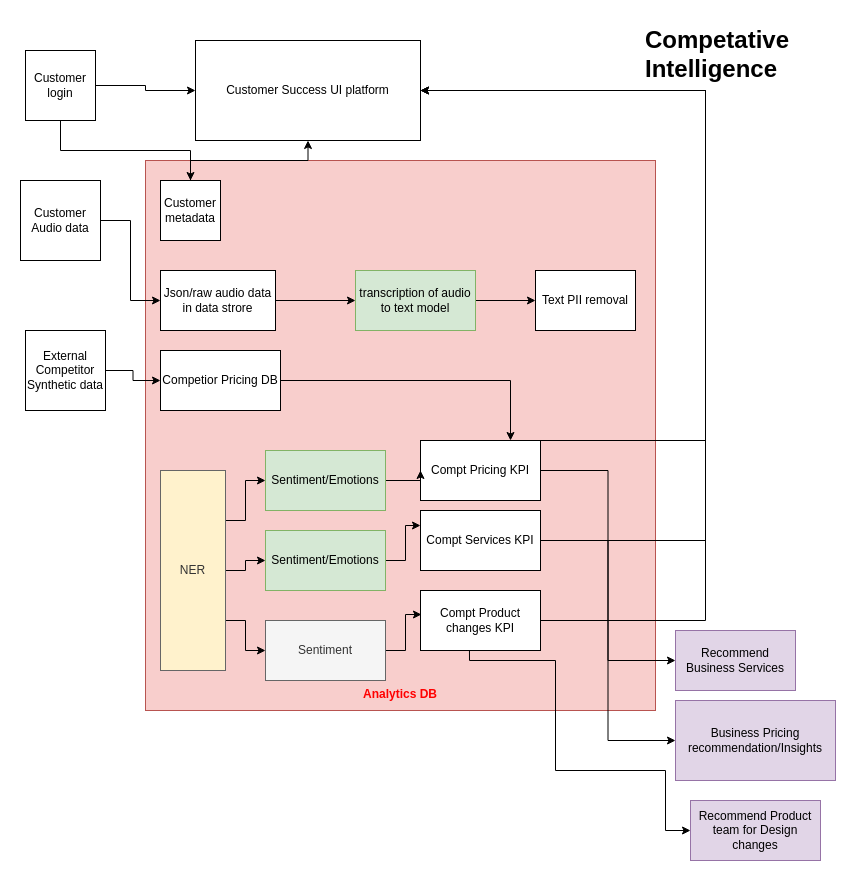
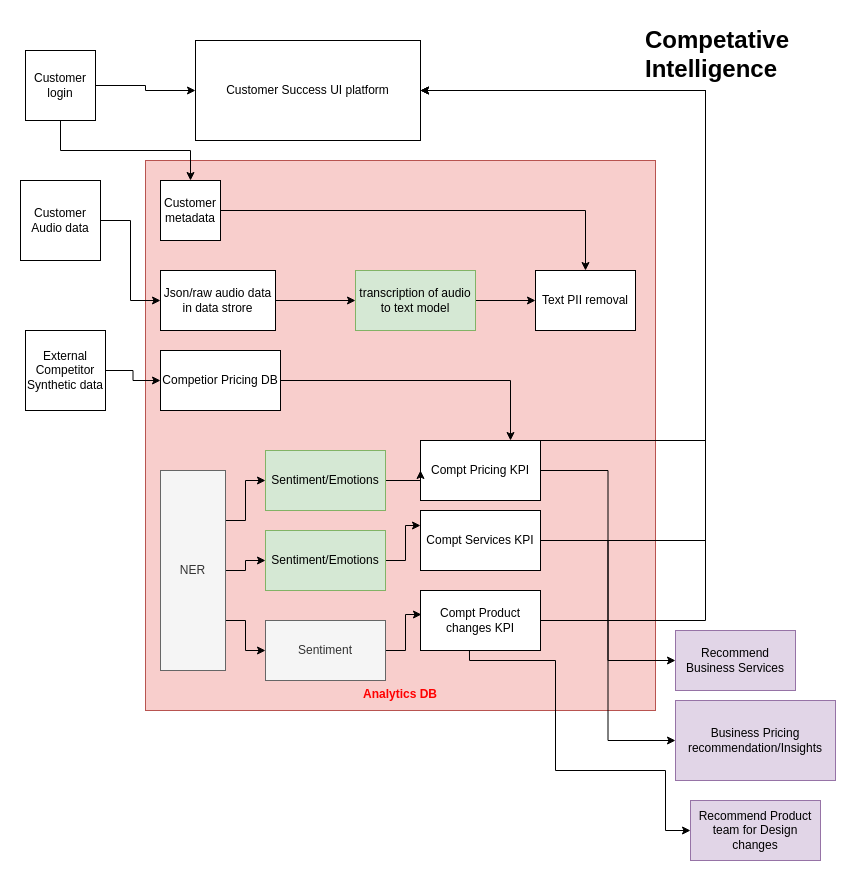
  <mxCell id="0" />
  <mxCell id="1" parent="0" />
  <mxCell id="2" value="&lt;b&gt;&lt;font color=&quot;#ff0000&quot;&gt;&lt;br&gt;&lt;br&gt;&lt;br&gt;&amp;nbsp;&lt;br&gt;&lt;br&gt;&lt;br&gt;&lt;br&gt;&lt;br&gt;&lt;br&gt;&lt;br&gt;&lt;br&gt;&lt;br&gt;&lt;br&gt;&lt;br&gt;&lt;br&gt;&lt;br&gt;&lt;br&gt;&lt;br&gt;&lt;br&gt;&lt;br&gt;&lt;br&gt;&lt;br&gt;&lt;br&gt;&lt;br&gt;&lt;br&gt;&lt;br&gt;&lt;br&gt;&lt;br&gt;&lt;br&gt;&lt;br&gt;&lt;br&gt;&lt;br&gt;&lt;br&gt;&lt;br&gt;&lt;br&gt;&lt;br&gt;Analytics DB&lt;/font&gt;&lt;/b&gt;" style="rounded=0;whiteSpace=wrap;html=1;fillColor=#f8cecc;strokeColor=#b85450;align=center;" vertex="1" parent="1"><mxGeometry x="145" y="160" width="510" height="550" as="geometry" /></mxCell>
  <mxCell id="3" style="edgeStyle=orthogonalEdgeStyle;rounded=0;orthogonalLoop=1;jettySize=auto;html=1;entryX=0;entryY=0.5;entryDx=0;entryDy=0;" edge="1" parent="1" source="4" target="6"><mxGeometry relative="1" as="geometry" /></mxCell>
  <mxCell id="4" value="Customer Audio data" style="whiteSpace=wrap;html=1;aspect=fixed;" vertex="1" parent="1"><mxGeometry x="20" y="180" width="80" height="80" as="geometry" /></mxCell>
  <mxCell id="5" style="edgeStyle=orthogonalEdgeStyle;rounded=0;orthogonalLoop=1;jettySize=auto;html=1;entryX=0;entryY=0.5;entryDx=0;entryDy=0;fontColor=#FF0000;" edge="1" parent="1" source="6" target="8"><mxGeometry relative="1" as="geometry" /></mxCell>
  <mxCell id="6" value="Json/raw audio data in data strore" style="rounded=0;whiteSpace=wrap;html=1;" vertex="1" parent="1"><mxGeometry x="160" y="270" width="115" height="60" as="geometry" /></mxCell>
  <mxCell id="7" style="edgeStyle=orthogonalEdgeStyle;rounded=0;orthogonalLoop=1;jettySize=auto;html=1;exitX=1;exitY=0.5;exitDx=0;exitDy=0;entryX=0;entryY=0.5;entryDx=0;entryDy=0;fontColor=#FF0000;" edge="1" parent="1" source="8" target="22"><mxGeometry relative="1" as="geometry" /></mxCell>
  <mxCell id="8" value="transcription of audio to text model" style="rounded=0;whiteSpace=wrap;html=1;fillColor=#d5e8d4;strokeColor=#82b366;" vertex="1" parent="1"><mxGeometry x="355" y="270" width="120" height="60" as="geometry" /></mxCell>
  <mxCell id="9" value="Business Pricing recommendation/Insights" style="rounded=0;whiteSpace=wrap;html=1;fillColor=#e1d5e7;strokeColor=#9673a6;" vertex="1" parent="1"><mxGeometry x="675" y="700" width="160" height="80" as="geometry" /></mxCell>
  <mxCell id="10" value="Recommend Business Services" style="rounded=0;whiteSpace=wrap;html=1;fillColor=#e1d5e7;strokeColor=#9673a6;" vertex="1" parent="1"><mxGeometry x="675" y="630" width="120" height="60" as="geometry" /></mxCell>
  <mxCell id="11" value="Recommend Product team for Design changes" style="rounded=0;whiteSpace=wrap;html=1;fillColor=#e1d5e7;strokeColor=#9673a6;" vertex="1" parent="1"><mxGeometry x="690" y="800" width="130" height="60" as="geometry" /></mxCell>
  <mxCell id="12" value="Customer Success UI platform" style="rounded=0;whiteSpace=wrap;html=1;" vertex="1" parent="1"><mxGeometry x="195" y="40" width="225" height="100" as="geometry" /></mxCell>
  <mxCell id="13" style="edgeStyle=orthogonalEdgeStyle;rounded=0;orthogonalLoop=1;jettySize=auto;html=1;exitX=1;exitY=0.5;exitDx=0;exitDy=0;entryX=0;entryY=0.5;entryDx=0;entryDy=0;" edge="1" parent="1" source="15" target="9"><mxGeometry relative="1" as="geometry" /></mxCell>
  <mxCell id="14" style="edgeStyle=orthogonalEdgeStyle;rounded=0;orthogonalLoop=1;jettySize=auto;html=1;exitX=1;exitY=0.5;exitDx=0;exitDy=0;entryX=1;entryY=0.5;entryDx=0;entryDy=0;fontColor=#FF0000;" edge="1" parent="1" source="15" target="12"><mxGeometry relative="1" as="geometry"><Array as="points"><mxPoint x="540" y="440" /><mxPoint x="705" y="440" /><mxPoint x="705" y="90" /></Array></mxGeometry></mxCell>
  <mxCell id="15" value="Compt Pricing KPI" style="rounded=0;whiteSpace=wrap;html=1;" vertex="1" parent="1"><mxGeometry x="420" y="440" width="120" height="60" as="geometry" /></mxCell>
  <mxCell id="16" style="edgeStyle=orthogonalEdgeStyle;rounded=0;orthogonalLoop=1;jettySize=auto;html=1;entryX=0;entryY=0.5;entryDx=0;entryDy=0;" edge="1" parent="1" source="18" target="10"><mxGeometry relative="1" as="geometry" /></mxCell>
  <mxCell id="17" style="edgeStyle=orthogonalEdgeStyle;rounded=0;orthogonalLoop=1;jettySize=auto;html=1;exitX=1;exitY=0.5;exitDx=0;exitDy=0;entryX=1;entryY=0.5;entryDx=0;entryDy=0;fontColor=#FF0000;" edge="1" parent="1" source="18" target="12"><mxGeometry relative="1" as="geometry"><Array as="points"><mxPoint x="705" y="540" /><mxPoint x="705" y="90" /></Array></mxGeometry></mxCell>
  <mxCell id="18" value="Compt Services KPI" style="rounded=0;whiteSpace=wrap;html=1;" vertex="1" parent="1"><mxGeometry x="420" y="510" width="120" height="60" as="geometry" /></mxCell>
  <mxCell id="19" style="edgeStyle=orthogonalEdgeStyle;rounded=0;orthogonalLoop=1;jettySize=auto;html=1;entryX=0;entryY=0.5;entryDx=0;entryDy=0;exitX=0.408;exitY=1;exitDx=0;exitDy=0;exitPerimeter=0;" edge="1" parent="1" source="21" target="11"><mxGeometry relative="1" as="geometry"><Array as="points"><mxPoint x="469" y="660" /><mxPoint x="555" y="660" /><mxPoint x="555" y="770" /><mxPoint x="665" y="770" /><mxPoint x="665" y="830" /></Array></mxGeometry></mxCell>
  <mxCell id="20" style="edgeStyle=orthogonalEdgeStyle;rounded=0;orthogonalLoop=1;jettySize=auto;html=1;exitX=1;exitY=0.5;exitDx=0;exitDy=0;entryX=1;entryY=0.5;entryDx=0;entryDy=0;fontColor=#FF0000;" edge="1" parent="1" source="21" target="12"><mxGeometry relative="1" as="geometry"><Array as="points"><mxPoint x="705" y="620" /><mxPoint x="705" y="90" /></Array></mxGeometry></mxCell>
  <mxCell id="21" value="Compt Product changes KPI" style="rounded=0;whiteSpace=wrap;html=1;" vertex="1" parent="1"><mxGeometry x="420" y="590" width="120" height="60" as="geometry" /></mxCell>
  <mxCell id="22" value="Text PII removal" style="rounded=0;whiteSpace=wrap;html=1;" vertex="1" parent="1"><mxGeometry x="535" y="270" width="100" height="60" as="geometry" /></mxCell>
  <mxCell id="23" value="&lt;h1&gt;Competative Intelligence&lt;/h1&gt;" style="text;html=1;strokeColor=none;fillColor=none;spacing=5;spacingTop=-20;whiteSpace=wrap;overflow=hidden;rounded=0;" vertex="1" parent="1"><mxGeometry x="640" y="20" width="190" height="120" as="geometry" /></mxCell>
  <mxCell id="24" style="edgeStyle=orthogonalEdgeStyle;rounded=0;orthogonalLoop=1;jettySize=auto;html=1;exitX=0.75;exitY=0;exitDx=0;exitDy=0;" edge="1" parent="1" source="26"><mxGeometry relative="1" as="geometry"><mxPoint x="205" y="190" as="targetPoint" /></mxGeometry></mxCell>
- <mxCell id="25" style="edgeStyle=orthogonalEdgeStyle;rounded=0;orthogonalLoop=1;jettySize=auto;html=1;" edge="1" parent="1" source="26" target="12"><mxGeometry relative="1" as="geometry" /></mxCell>
+ <mxCell id="25" style="edgeStyle=orthogonalEdgeStyle;rounded=0;orthogonalLoop=1;jettySize=auto;html=1;" edge="1" parent="1" source="26" target="22"><mxGeometry relative="1" as="geometry" /></mxCell>
  <mxCell id="26" value="Customer metadata" style="whiteSpace=wrap;html=1;aspect=fixed;" vertex="1" parent="1"><mxGeometry x="160" y="180" width="60" height="60" as="geometry" /></mxCell>
  <mxCell id="27" style="edgeStyle=orthogonalEdgeStyle;rounded=0;orthogonalLoop=1;jettySize=auto;html=1;" edge="1" parent="1" source="29" target="12"><mxGeometry relative="1" as="geometry" /></mxCell>
  <mxCell id="28" style="edgeStyle=orthogonalEdgeStyle;rounded=0;orthogonalLoop=1;jettySize=auto;html=1;exitX=0.5;exitY=1;exitDx=0;exitDy=0;" edge="1" parent="1" source="29" target="26"><mxGeometry relative="1" as="geometry" /></mxCell>
  <mxCell id="29" value="Customer login" style="whiteSpace=wrap;html=1;aspect=fixed;" vertex="1" parent="1"><mxGeometry x="25" y="50" width="70" height="70" as="geometry" /></mxCell>
  <mxCell id="30" style="edgeStyle=orthogonalEdgeStyle;rounded=0;orthogonalLoop=1;jettySize=auto;html=1;exitX=1;exitY=0.5;exitDx=0;exitDy=0;entryX=0.75;entryY=0;entryDx=0;entryDy=0;fontColor=#FF0000;" edge="1" parent="1" source="31" target="15"><mxGeometry relative="1" as="geometry" /></mxCell>
  <mxCell id="31" value="Competior Pricing DB" style="rounded=0;whiteSpace=wrap;html=1;" vertex="1" parent="1"><mxGeometry x="160" y="350" width="120" height="60" as="geometry" /></mxCell>
  <mxCell id="32" style="edgeStyle=orthogonalEdgeStyle;rounded=0;orthogonalLoop=1;jettySize=auto;html=1;" edge="1" parent="1" source="33" target="31"><mxGeometry relative="1" as="geometry" /></mxCell>
  <mxCell id="33" value="External Competitor Synthetic data" style="whiteSpace=wrap;html=1;aspect=fixed;" vertex="1" parent="1"><mxGeometry x="25" y="330" width="80" height="80" as="geometry" /></mxCell>
  <mxCell id="34" style="edgeStyle=orthogonalEdgeStyle;rounded=0;orthogonalLoop=1;jettySize=auto;html=1;exitX=1;exitY=0.25;exitDx=0;exitDy=0;entryX=0;entryY=0.5;entryDx=0;entryDy=0;fontColor=#FF0000;" edge="1" parent="1" source="37" target="39"><mxGeometry relative="1" as="geometry" /></mxCell>
  <mxCell id="35" style="edgeStyle=orthogonalEdgeStyle;rounded=0;orthogonalLoop=1;jettySize=auto;html=1;exitX=1;exitY=0.5;exitDx=0;exitDy=0;entryX=0;entryY=0.5;entryDx=0;entryDy=0;fontColor=#FF0000;" edge="1" parent="1" source="37" target="41"><mxGeometry relative="1" as="geometry" /></mxCell>
  <mxCell id="36" style="edgeStyle=orthogonalEdgeStyle;rounded=0;orthogonalLoop=1;jettySize=auto;html=1;exitX=1;exitY=0.75;exitDx=0;exitDy=0;entryX=0;entryY=0.5;entryDx=0;entryDy=0;fontColor=#FF0000;" edge="1" parent="1" source="37" target="43"><mxGeometry relative="1" as="geometry" /></mxCell>
- <mxCell id="37" value="NER" style="rounded=0;whiteSpace=wrap;html=1;fillColor=#fff2cc;fontColor=#333333;strokeColor=#666666;" vertex="1" parent="1"><mxGeometry x="160" y="470" width="65" height="200" as="geometry" /></mxCell>
+ <mxCell id="37" value="NER" style="rounded=0;whiteSpace=wrap;html=1;fillColor=#f5f5f5;fontColor=#333333;strokeColor=#666666;" vertex="1" parent="1"><mxGeometry x="160" y="470" width="65" height="200" as="geometry" /></mxCell>
  <mxCell id="38" style="edgeStyle=orthogonalEdgeStyle;rounded=0;orthogonalLoop=1;jettySize=auto;html=1;exitX=1;exitY=0.5;exitDx=0;exitDy=0;entryX=0;entryY=0.5;entryDx=0;entryDy=0;fontColor=#FF0000;" edge="1" parent="1" source="39" target="15"><mxGeometry relative="1" as="geometry" /></mxCell>
  <mxCell id="39" value="Sentiment/Emotions" style="rounded=0;whiteSpace=wrap;html=1;fillColor=#d5e8d4;strokeColor=#82b366;" vertex="1" parent="1"><mxGeometry x="265" y="450" width="120" height="60" as="geometry" /></mxCell>
  <mxCell id="40" style="edgeStyle=orthogonalEdgeStyle;rounded=0;orthogonalLoop=1;jettySize=auto;html=1;exitX=1;exitY=0.5;exitDx=0;exitDy=0;entryX=0;entryY=0.25;entryDx=0;entryDy=0;fontColor=#FF0000;" edge="1" parent="1" source="41" target="18"><mxGeometry relative="1" as="geometry" /></mxCell>
  <mxCell id="41" value="Sentiment/Emotions" style="rounded=0;whiteSpace=wrap;html=1;fillColor=#d5e8d4;strokeColor=#82b366;" vertex="1" parent="1"><mxGeometry x="265" y="530" width="120" height="60" as="geometry" /></mxCell>
  <mxCell id="42" style="edgeStyle=orthogonalEdgeStyle;rounded=0;orthogonalLoop=1;jettySize=auto;html=1;exitX=1;exitY=0.5;exitDx=0;exitDy=0;entryX=0.008;entryY=0.4;entryDx=0;entryDy=0;entryPerimeter=0;fontColor=#FF0000;" edge="1" parent="1" source="43" target="21"><mxGeometry relative="1" as="geometry" /></mxCell>
  <mxCell id="43" value="Sentiment" style="rounded=0;whiteSpace=wrap;html=1;fillColor=#f5f5f5;fontColor=#333333;strokeColor=#666666;" vertex="1" parent="1"><mxGeometry x="265" y="620" width="120" height="60" as="geometry" /></mxCell>
